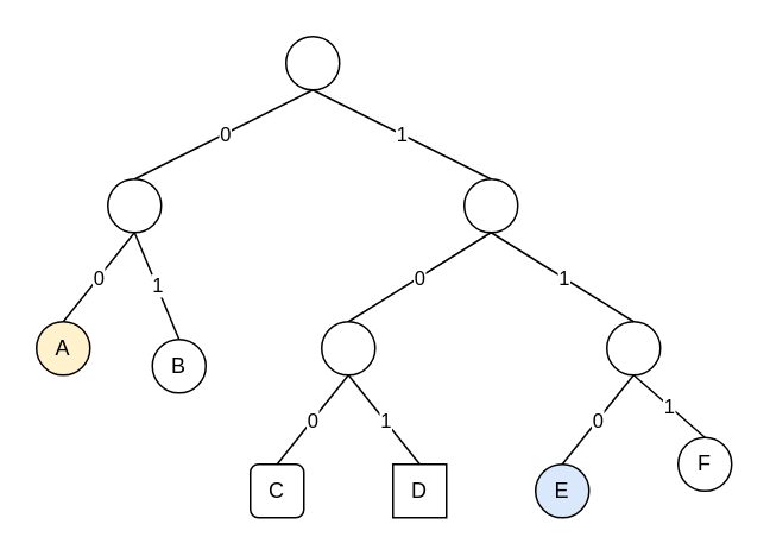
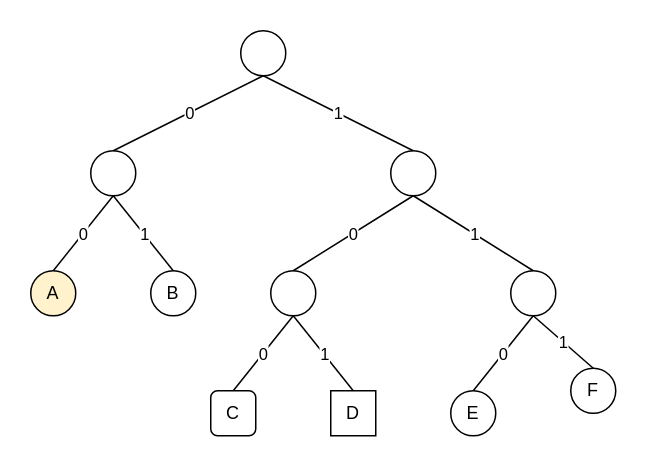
  <mxCell id="0" />
  <mxCell id="1" parent="0" />
  <mxCell id="2" value="A" style="ellipse;whiteSpace=wrap;html=1;aspect=fixed;fillColor=#fff2cc;" parent="1" vertex="1"><mxGeometry x="20" y="180" width="30" height="30" as="geometry" /></mxCell>
- <mxCell id="3" value="B" style="ellipse;whiteSpace=wrap;html=1;aspect=fixed;" parent="1" vertex="1"><mxGeometry x="85" y="190" width="30" height="30" as="geometry" /></mxCell>
+ <mxCell id="3" value="B" style="ellipse;whiteSpace=wrap;html=1;aspect=fixed;" parent="1" vertex="1"><mxGeometry x="100" y="180" width="30" height="30" as="geometry" /></mxCell>
  <mxCell id="4" value="C" style="whiteSpace=wrap;html=1;aspect=fixed;rounded=1;" parent="1" vertex="1"><mxGeometry x="140" y="260" width="30" height="30" as="geometry" /></mxCell>
  <mxCell id="5" value="D" style="whiteSpace=wrap;html=1;aspect=fixed;rounded=0;" parent="1" vertex="1"><mxGeometry x="220" y="260" width="30" height="30" as="geometry" /></mxCell>
- <mxCell id="6" value="E" style="ellipse;whiteSpace=wrap;html=1;aspect=fixed;fillColor=#dae8fc;" parent="1" vertex="1"><mxGeometry x="300" y="260" width="30" height="30" as="geometry" /></mxCell>
+ <mxCell id="6" value="E" style="ellipse;whiteSpace=wrap;html=1;aspect=fixed;" parent="1" vertex="1"><mxGeometry x="300" y="260" width="30" height="30" as="geometry" /></mxCell>
  <mxCell id="7" value="F" style="ellipse;whiteSpace=wrap;html=1;aspect=fixed;" parent="1" vertex="1"><mxGeometry x="380" y="245" width="30" height="30" as="geometry" /></mxCell>
  <mxCell id="8" value="" style="ellipse;whiteSpace=wrap;html=1;aspect=fixed;" parent="1" vertex="1"><mxGeometry x="340" y="180" width="30" height="30" as="geometry" /></mxCell>
  <mxCell id="9" value="" style="endArrow=none;html=1;endFill=0;exitX=0.5;exitY=0;exitDx=0;exitDy=0;entryX=0.5;entryY=1;entryDx=0;entryDy=0;" parent="1" source="6" target="8" edge="1"><mxGeometry relative="1" as="geometry"><mxPoint x="130" y="210" as="sourcePoint" /><mxPoint x="200" y="160" as="targetPoint" /></mxGeometry></mxCell>
  <mxCell id="10" value="0" style="edgeLabel;resizable=0;html=1;align=center;verticalAlign=middle;" parent="9" connectable="0" vertex="1"><mxGeometry relative="1" as="geometry" /></mxCell>
  <mxCell id="11" value="" style="endArrow=none;html=1;endFill=0;exitX=0.5;exitY=0;exitDx=0;exitDy=0;entryX=0.5;entryY=1;entryDx=0;entryDy=0;" parent="1" source="7" target="8" edge="1"><mxGeometry relative="1" as="geometry"><mxPoint x="140" y="220" as="sourcePoint" /><mxPoint x="210" y="170" as="targetPoint" /></mxGeometry></mxCell>
  <mxCell id="12" value="1" style="edgeLabel;resizable=0;html=1;align=center;verticalAlign=middle;" parent="11" connectable="0" vertex="1"><mxGeometry relative="1" as="geometry" /></mxCell>
  <mxCell id="13" value="" style="ellipse;whiteSpace=wrap;html=1;aspect=fixed;" parent="1" vertex="1"><mxGeometry x="180" y="180" width="30" height="30" as="geometry" /></mxCell>
  <mxCell id="14" value="" style="ellipse;whiteSpace=wrap;html=1;aspect=fixed;" parent="1" vertex="1"><mxGeometry x="60" y="100" width="30" height="30" as="geometry" /></mxCell>
  <mxCell id="15" value="" style="ellipse;whiteSpace=wrap;html=1;aspect=fixed;" parent="1" vertex="1"><mxGeometry x="260" y="100" width="30" height="30" as="geometry" /></mxCell>
  <mxCell id="16" value="" style="ellipse;whiteSpace=wrap;html=1;aspect=fixed;" parent="1" vertex="1"><mxGeometry x="160" y="20" width="30" height="30" as="geometry" /></mxCell>
  <mxCell id="17" value="" style="endArrow=none;html=1;endFill=0;exitX=0.5;exitY=0;exitDx=0;exitDy=0;entryX=0.5;entryY=1;entryDx=0;entryDy=0;" parent="1" source="2" target="14" edge="1"><mxGeometry relative="1" as="geometry"><mxPoint x="325" y="230" as="sourcePoint" /><mxPoint x="35" y="190" as="targetPoint" /></mxGeometry></mxCell>
  <mxCell id="18" value="0" style="edgeLabel;resizable=0;html=1;align=center;verticalAlign=middle;" parent="17" connectable="0" vertex="1"><mxGeometry relative="1" as="geometry" /></mxCell>
  <mxCell id="19" value="" style="endArrow=none;html=1;endFill=0;exitX=0.5;exitY=0;exitDx=0;exitDy=0;entryX=0.5;entryY=1;entryDx=0;entryDy=0;" parent="1" source="3" target="14" edge="1"><mxGeometry relative="1" as="geometry"><mxPoint x="405" y="230" as="sourcePoint" /><mxPoint x="35" y="190" as="targetPoint" /></mxGeometry></mxCell>
  <mxCell id="20" value="1" style="edgeLabel;resizable=0;html=1;align=center;verticalAlign=middle;" parent="19" connectable="0" vertex="1"><mxGeometry relative="1" as="geometry" /></mxCell>
  <mxCell id="21" value="" style="endArrow=none;html=1;endFill=0;exitX=0.5;exitY=0;exitDx=0;exitDy=0;entryX=0.5;entryY=1;entryDx=0;entryDy=0;" parent="1" source="5" target="13" edge="1"><mxGeometry relative="1" as="geometry"><mxPoint x="415" y="240" as="sourcePoint" /><mxPoint x="375" y="210" as="targetPoint" /></mxGeometry></mxCell>
  <mxCell id="22" value="1" style="edgeLabel;resizable=0;html=1;align=center;verticalAlign=middle;" parent="21" connectable="0" vertex="1"><mxGeometry relative="1" as="geometry" /></mxCell>
  <mxCell id="23" value="" style="endArrow=none;html=1;endFill=0;exitX=0.5;exitY=0;exitDx=0;exitDy=0;entryX=0.5;entryY=1;entryDx=0;entryDy=0;" parent="1" source="8" target="15" edge="1"><mxGeometry relative="1" as="geometry"><mxPoint x="435" y="260" as="sourcePoint" /><mxPoint x="395" y="230" as="targetPoint" /></mxGeometry></mxCell>
  <mxCell id="24" value="1" style="edgeLabel;resizable=0;html=1;align=center;verticalAlign=middle;" parent="23" connectable="0" vertex="1"><mxGeometry relative="1" as="geometry" /></mxCell>
  <mxCell id="25" value="" style="endArrow=none;html=1;endFill=0;exitX=0.5;exitY=0;exitDx=0;exitDy=0;entryX=0.5;entryY=1;entryDx=0;entryDy=0;" parent="1" source="15" target="16" edge="1"><mxGeometry relative="1" as="geometry"><mxPoint x="445" y="270" as="sourcePoint" /><mxPoint x="405" y="240" as="targetPoint" /></mxGeometry></mxCell>
  <mxCell id="26" value="1" style="edgeLabel;resizable=0;html=1;align=center;verticalAlign=middle;" parent="25" connectable="0" vertex="1"><mxGeometry relative="1" as="geometry" /></mxCell>
  <mxCell id="27" value="" style="endArrow=none;html=1;endFill=0;exitX=0.5;exitY=0;exitDx=0;exitDy=0;entryX=0.5;entryY=1;entryDx=0;entryDy=0;" parent="1" source="14" target="16" edge="1"><mxGeometry relative="1" as="geometry"><mxPoint x="15" y="240" as="sourcePoint" /><mxPoint x="55" y="210" as="targetPoint" /></mxGeometry></mxCell>
  <mxCell id="28" value="0" style="edgeLabel;resizable=0;html=1;align=center;verticalAlign=middle;" parent="27" connectable="0" vertex="1"><mxGeometry relative="1" as="geometry" /></mxCell>
  <mxCell id="29" value="" style="endArrow=none;html=1;endFill=0;exitX=0.5;exitY=0;exitDx=0;exitDy=0;entryX=0.5;entryY=1;entryDx=0;entryDy=0;" parent="1" source="4" target="13" edge="1"><mxGeometry relative="1" as="geometry"><mxPoint x="25" y="250" as="sourcePoint" /><mxPoint x="65" y="220" as="targetPoint" /></mxGeometry></mxCell>
  <mxCell id="30" value="0" style="edgeLabel;resizable=0;html=1;align=center;verticalAlign=middle;" parent="29" connectable="0" vertex="1"><mxGeometry relative="1" as="geometry" /></mxCell>
  <mxCell id="31" value="" style="endArrow=none;html=1;endFill=0;exitX=0.5;exitY=0;exitDx=0;exitDy=0;entryX=0.5;entryY=1;entryDx=0;entryDy=0;" parent="1" source="13" target="15" edge="1"><mxGeometry relative="1" as="geometry"><mxPoint x="45" y="170" as="sourcePoint" /><mxPoint x="280" y="170" as="targetPoint" /></mxGeometry></mxCell>
  <mxCell id="32" value="0" style="edgeLabel;resizable=0;html=1;align=center;verticalAlign=middle;" parent="31" connectable="0" vertex="1"><mxGeometry relative="1" as="geometry" /></mxCell>
